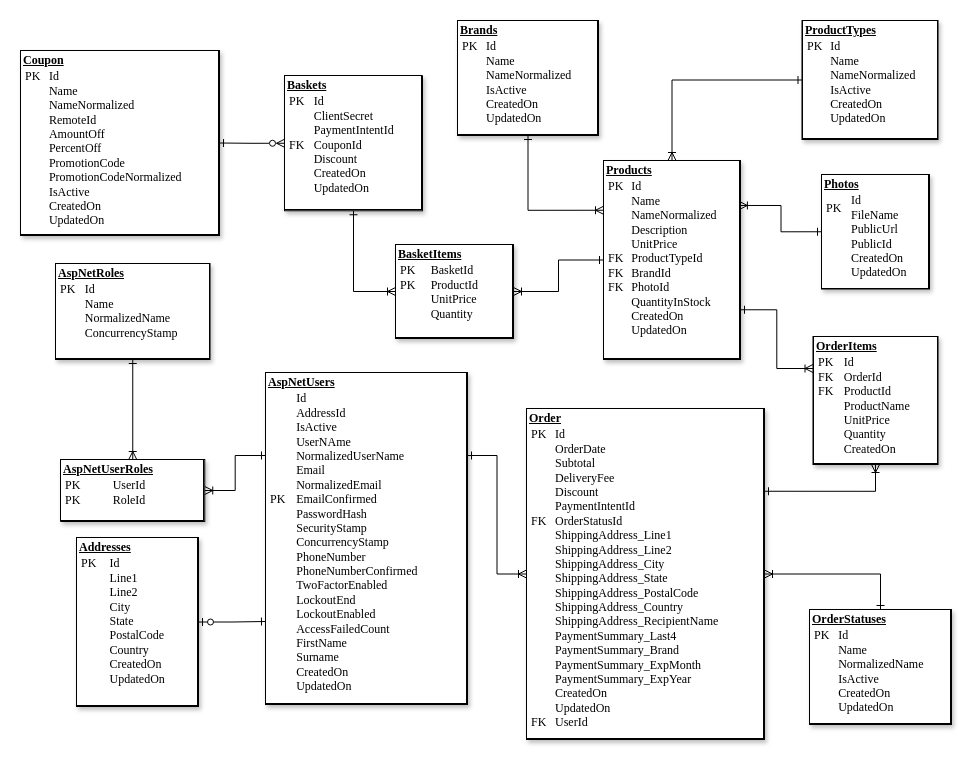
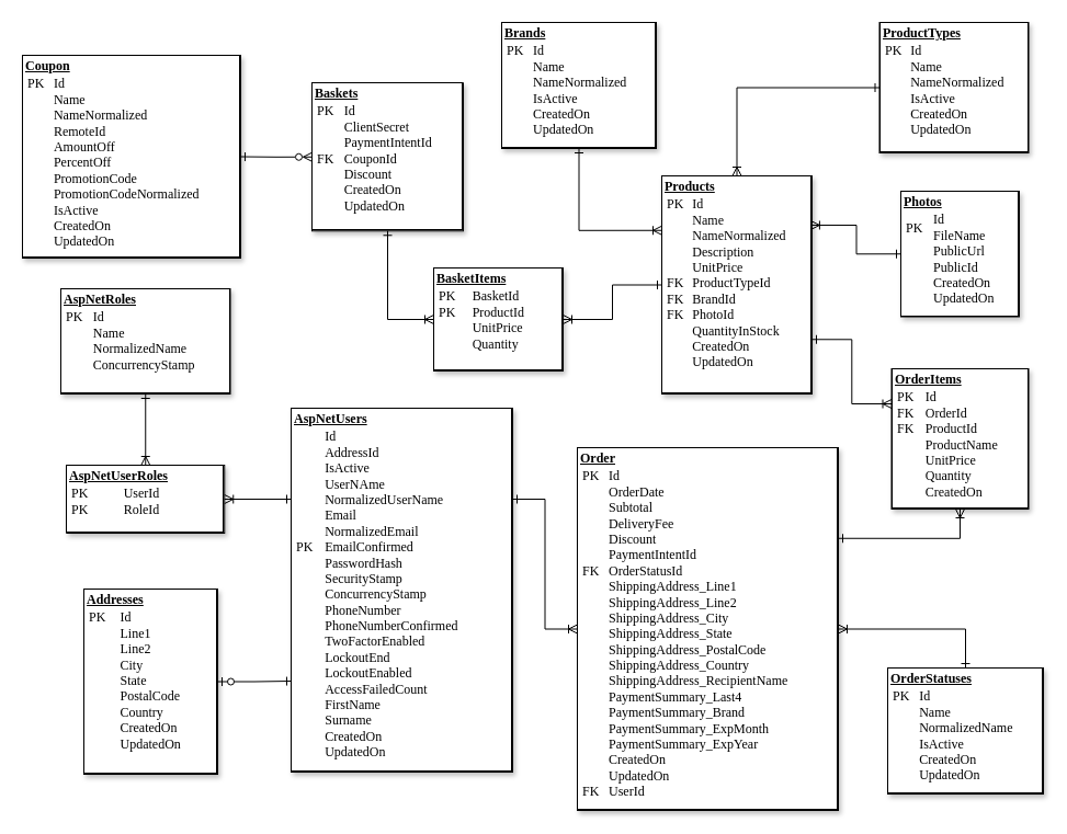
  <mxCell id="0" />
  <mxCell id="1" parent="0" />
  <mxCell id="2" value="&lt;div style=&quot;box-sizing: border-box; width: 100%; background-image: initial; background-position: initial; background-size: initial; background-repeat: initial; background-attachment: initial; background-origin: initial; background-clip: initial; padding: 2px;&quot;&gt;&lt;b&gt;&lt;u&gt;Baskets&lt;/u&gt;&lt;/b&gt;&lt;table style=&quot;font-size: 1em; width: 100%;&quot; cellpadding=&quot;2&quot; cellspacing=&quot;0&quot;&gt;&lt;tbody&gt;&lt;tr&gt;&lt;td&gt;PK&lt;br&gt;&lt;br&gt;&lt;br&gt;FK&lt;br&gt;&lt;br&gt;&lt;br&gt;&lt;br&gt;&lt;/td&gt;&lt;td&gt;Id&lt;br&gt;ClientSecret&lt;br&gt;PaymentIntentId&lt;br&gt;CouponId&lt;br&gt;Discount&lt;br&gt;CreatedOn&lt;br&gt;UpdatedOn&lt;br&gt;&lt;/td&gt;&lt;/tr&gt;&lt;/tbody&gt;&lt;/table&gt;&lt;/div&gt;" style="verticalAlign=top;align=left;overflow=fill;html=1;rounded=0;shadow=1;comic=0;labelBackgroundColor=default;strokeWidth=1;fontFamily=Verdana;fontSize=12;labelBorderColor=default;" parent="1" vertex="1"><mxGeometry x="284" y="75.25" width="138" height="135" as="geometry" /></mxCell>
  <mxCell id="3" style="edgeStyle=orthogonalEdgeStyle;rounded=0;orthogonalLoop=1;jettySize=auto;html=1;startArrow=ERoneToMany;startFill=0;endArrow=ERone;endFill=0;exitX=0;exitY=0.5;exitDx=0;exitDy=0;" parent="1" source="4" target="2" edge="1"><mxGeometry relative="1" as="geometry" /></mxCell>
  <mxCell id="4" value="&lt;div style=&quot;box-sizing: border-box; width: 100%; background-image: initial; background-position: initial; background-size: initial; background-repeat: initial; background-attachment: initial; background-origin: initial; background-clip: initial; padding: 2px;&quot;&gt;&lt;b&gt;&lt;u&gt;BasketItems&lt;/u&gt;&lt;/b&gt;&lt;table style=&quot;font-size: 1em; width: 100%;&quot; cellpadding=&quot;2&quot; cellspacing=&quot;0&quot;&gt;&lt;tbody&gt;&lt;tr&gt;&lt;td&gt;PK&lt;br&gt;PK&lt;br&gt;&lt;br&gt;&lt;br&gt;&lt;br&gt;&lt;/td&gt;&lt;td&gt;BasketId&lt;br&gt;ProductId&lt;br&gt;UnitPrice&lt;br&gt;Quantity&lt;br&gt;&lt;br&gt;&lt;/td&gt;&lt;/tr&gt;&lt;/tbody&gt;&lt;/table&gt;&lt;/div&gt;" style="verticalAlign=top;align=left;overflow=fill;html=1;rounded=0;shadow=1;comic=0;labelBackgroundColor=default;strokeWidth=1;fontFamily=Verdana;fontSize=12;labelBorderColor=default;" parent="1" vertex="1"><mxGeometry x="395" y="244" width="118" height="94" as="geometry" /></mxCell>
  <mxCell id="5" value="&lt;div style=&quot;box-sizing: border-box; width: 100%; background-image: initial; background-position: initial; background-size: initial; background-repeat: initial; background-attachment: initial; background-origin: initial; background-clip: initial; padding: 2px;&quot;&gt;&lt;b&gt;&lt;u&gt;Brands&lt;/u&gt;&lt;/b&gt;&lt;table style=&quot;font-size: 1em; width: 100%;&quot; cellpadding=&quot;2&quot; cellspacing=&quot;0&quot;&gt;&lt;tbody&gt;&lt;tr&gt;&lt;td&gt;PK&lt;br&gt;&lt;br&gt;&lt;br&gt;&lt;br&gt;&lt;br&gt;&lt;br&gt;&lt;/td&gt;&lt;td&gt;Id&lt;br&gt;Name&lt;br&gt;NameNormalized&lt;br&gt;IsActive&lt;br&gt;CreatedOn&lt;br&gt;UpdatedOn&lt;br&gt;&lt;/td&gt;&lt;/tr&gt;&lt;/tbody&gt;&lt;/table&gt;&lt;/div&gt;" style="verticalAlign=top;align=left;overflow=fill;html=1;rounded=0;shadow=1;comic=0;labelBackgroundColor=default;strokeWidth=1;fontFamily=Verdana;fontSize=12;labelBorderColor=default;" parent="1" vertex="1"><mxGeometry x="457" y="20" width="141" height="115" as="geometry" /></mxCell>
  <mxCell id="6" value="&lt;div style=&quot;box-sizing: border-box; width: 100%; background-image: initial; background-position: initial; background-size: initial; background-repeat: initial; background-attachment: initial; background-origin: initial; background-clip: initial; padding: 2px;&quot;&gt;&lt;b&gt;&lt;u&gt;ProductTypes&lt;/u&gt;&lt;/b&gt;&lt;table style=&quot;font-size: 1em; width: 100%;&quot; cellpadding=&quot;2&quot; cellspacing=&quot;0&quot;&gt;&lt;tbody&gt;&lt;tr&gt;&lt;td&gt;PK&lt;br&gt;&lt;br&gt;&lt;br&gt;&lt;br&gt;&lt;br&gt;&lt;br&gt;&lt;/td&gt;&lt;td&gt;Id&lt;br&gt;Name&lt;br&gt;NameNormalized&lt;br&gt;IsActive&lt;br&gt;CreatedOn&lt;br&gt;UpdatedOn&lt;br&gt;&lt;/td&gt;&lt;/tr&gt;&lt;/tbody&gt;&lt;/table&gt;&lt;/div&gt;" style="verticalAlign=top;align=left;overflow=fill;html=1;rounded=0;shadow=1;comic=0;labelBackgroundColor=default;strokeWidth=1;fontFamily=Verdana;fontSize=12;labelBorderColor=default;" parent="1" vertex="1"><mxGeometry x="801.5" y="20" width="136" height="119" as="geometry" /></mxCell>
  <mxCell id="7" value="&lt;div style=&quot;box-sizing: border-box; width: 100%; background-image: initial; background-position: initial; background-size: initial; background-repeat: initial; background-attachment: initial; background-origin: initial; background-clip: initial; padding: 2px;&quot;&gt;&lt;b&gt;&lt;u&gt;OrderStatuses&lt;/u&gt;&lt;/b&gt;&lt;table style=&quot;font-size: 1em; width: 100%;&quot; cellpadding=&quot;2&quot; cellspacing=&quot;0&quot;&gt;&lt;tbody&gt;&lt;tr&gt;&lt;td&gt;PK&lt;br&gt;&lt;br&gt;&lt;br&gt;&lt;br&gt;&lt;br&gt;&lt;br&gt;&lt;/td&gt;&lt;td&gt;Id&lt;br&gt;Name&lt;br&gt;NormalizedName&lt;br&gt;IsActive&lt;br&gt;CreatedOn&lt;br&gt;UpdatedOn&lt;br&gt;&lt;/td&gt;&lt;/tr&gt;&lt;/tbody&gt;&lt;/table&gt;&lt;/div&gt;" style="verticalAlign=top;align=left;overflow=fill;html=1;rounded=0;shadow=1;comic=0;labelBackgroundColor=default;strokeWidth=1;fontFamily=Verdana;fontSize=12;labelBorderColor=default;" parent="1" vertex="1"><mxGeometry x="809" y="609" width="142" height="115" as="geometry" /></mxCell>
  <mxCell id="8" value="&lt;div style=&quot;box-sizing: border-box; width: 100%; background-image: initial; background-position: initial; background-size: initial; background-repeat: initial; background-attachment: initial; background-origin: initial; background-clip: initial; padding: 2px;&quot;&gt;&lt;b&gt;&lt;u&gt;Products&lt;/u&gt;&lt;/b&gt;&lt;table style=&quot;font-size: 1em; width: 100%;&quot; cellpadding=&quot;2&quot; cellspacing=&quot;0&quot;&gt;&lt;tbody&gt;&lt;tr&gt;&lt;td&gt;PK&lt;br&gt;&lt;br&gt;&lt;br&gt;&lt;br&gt;&lt;br&gt;FK&lt;br&gt;FK&lt;br&gt;FK&lt;br&gt;&lt;br&gt;&lt;br&gt;&lt;br&gt;&lt;br&gt;&lt;/td&gt;&lt;td&gt;Id&lt;br&gt;Name&lt;br&gt;NameNormalized&lt;br&gt;Description&lt;br&gt;UnitPrice&lt;br&gt;ProductTypeId&lt;br&gt;BrandId&lt;br&gt;PhotoId&lt;br&gt;QuantityInStock&lt;br&gt;CreatedOn&lt;br&gt;UpdatedOn&lt;br&gt;&lt;br&gt;&lt;/td&gt;&lt;/tr&gt;&lt;/tbody&gt;&lt;/table&gt;&lt;/div&gt;" style="verticalAlign=top;align=left;overflow=fill;html=1;rounded=0;shadow=1;comic=0;labelBackgroundColor=default;strokeWidth=1;fontFamily=Verdana;fontSize=12;labelBorderColor=default;" parent="1" vertex="1"><mxGeometry x="603" y="160" width="137" height="199" as="geometry" /></mxCell>
  <mxCell id="9" value="&lt;div style=&quot;box-sizing: border-box; width: 100%; background-image: initial; background-position: initial; background-size: initial; background-repeat: initial; background-attachment: initial; background-origin: initial; background-clip: initial; padding: 2px;&quot;&gt;&lt;b&gt;&lt;u&gt;Photos&lt;/u&gt;&lt;/b&gt;&lt;table style=&quot;font-size: 1em; width: 100%;&quot; cellpadding=&quot;2&quot; cellspacing=&quot;0&quot;&gt;&lt;tbody&gt;&lt;tr&gt;&lt;td&gt;PK&lt;br&gt;&lt;br&gt;&lt;br&gt;&lt;br&gt;&lt;br&gt;&lt;br&gt;&lt;/td&gt;&lt;td&gt;Id&lt;br&gt;FileName&lt;br&gt;PublicUrl&lt;br&gt;PublicId&lt;br&gt;CreatedOn&lt;br&gt;UpdatedOn&lt;br&gt;&lt;br&gt;&lt;/td&gt;&lt;/tr&gt;&lt;/tbody&gt;&lt;/table&gt;&lt;/div&gt;" style="verticalAlign=top;align=left;overflow=fill;html=1;rounded=0;shadow=1;comic=0;labelBackgroundColor=default;strokeWidth=1;fontFamily=Verdana;fontSize=12;labelBorderColor=default;" parent="1" vertex="1"><mxGeometry x="821" y="174" width="108" height="114.5" as="geometry" /></mxCell>
  <mxCell id="10" style="edgeStyle=orthogonalEdgeStyle;rounded=0;orthogonalLoop=1;jettySize=auto;html=1;startArrow=ERoneToMany;startFill=0;endArrow=ERone;endFill=0;entryX=0.5;entryY=1;entryDx=0;entryDy=0;exitX=0;exitY=0.25;exitDx=0;exitDy=0;" parent="1" source="8" target="5" edge="1"><mxGeometry relative="1" as="geometry"><mxPoint x="698" y="359.51" as="sourcePoint" /><mxPoint x="593" y="249.51" as="targetPoint" /></mxGeometry></mxCell>
  <mxCell id="11" style="edgeStyle=orthogonalEdgeStyle;rounded=0;orthogonalLoop=1;jettySize=auto;html=1;startArrow=ERoneToMany;startFill=0;endArrow=ERone;endFill=0;entryX=0;entryY=0.5;entryDx=0;entryDy=0;exitX=0.5;exitY=0;exitDx=0;exitDy=0;" parent="1" source="8" target="6" edge="1"><mxGeometry relative="1" as="geometry"><mxPoint x="957" y="341" as="sourcePoint" /><mxPoint x="852" y="231" as="targetPoint" /></mxGeometry></mxCell>
  <mxCell id="12" style="edgeStyle=orthogonalEdgeStyle;rounded=0;orthogonalLoop=1;jettySize=auto;html=1;startArrow=ERoneToMany;startFill=0;endArrow=ERone;endFill=0;entryX=0;entryY=0.5;entryDx=0;entryDy=0;exitX=0.992;exitY=0.226;exitDx=0;exitDy=0;exitPerimeter=0;" parent="1" source="8" target="9" edge="1"><mxGeometry relative="1" as="geometry"><mxPoint x="1000" y="503.51" as="sourcePoint" /><mxPoint x="895" y="393.51" as="targetPoint" /></mxGeometry></mxCell>
  <mxCell id="13" style="edgeStyle=orthogonalEdgeStyle;rounded=0;orthogonalLoop=1;jettySize=auto;html=1;startArrow=ERoneToMany;startFill=0;endArrow=ERone;endFill=0;entryX=0;entryY=0.5;entryDx=0;entryDy=0;exitX=1;exitY=0.5;exitDx=0;exitDy=0;" parent="1" source="4" target="8" edge="1"><mxGeometry relative="1" as="geometry"><mxPoint x="708" y="451" as="sourcePoint" /><mxPoint x="633" y="349" as="targetPoint" /></mxGeometry></mxCell>
  <mxCell id="14" value="&lt;div style=&quot;box-sizing: border-box; width: 100%; background-image: initial; background-position: initial; background-size: initial; background-repeat: initial; background-attachment: initial; background-origin: initial; background-clip: initial; padding: 2px;&quot;&gt;&lt;b&gt;&lt;u&gt;Order&lt;/u&gt;&lt;/b&gt;&lt;table style=&quot;font-size: 1em; width: 100%;&quot; cellpadding=&quot;2&quot; cellspacing=&quot;0&quot;&gt;&lt;tbody&gt;&lt;tr&gt;&lt;td&gt;PK&lt;br&gt;&lt;br&gt;&lt;br&gt;&lt;br&gt;&lt;br&gt;&lt;br&gt;FK&lt;br&gt;&lt;br&gt;&lt;br&gt;&lt;br&gt;&lt;br&gt;&lt;br&gt;&lt;br&gt;&lt;br&gt;&lt;br&gt;&lt;br&gt;&lt;br&gt;&lt;br&gt;&lt;br&gt;&lt;br&gt;FK&lt;br&gt;&lt;br&gt;&lt;br&gt;&lt;/td&gt;&lt;td&gt;Id&lt;br&gt;OrderDate&lt;br&gt;Subtotal&lt;br&gt;DeliveryFee&lt;br&gt;Discount&lt;br&gt;PaymentIntentId&lt;br&gt;OrderStatusId&lt;br&gt;ShippingAddress_Line1&lt;br&gt;ShippingAddress_Line2&lt;br&gt;ShippingAddress_City&lt;br&gt;ShippingAddress_State&lt;br&gt;ShippingAddress_PostalCode&lt;br&gt;ShippingAddress_Country&lt;br&gt;ShippingAddress_RecipientName&lt;br&gt;PaymentSummary_Last4&lt;br&gt;PaymentSummary_Brand&lt;br&gt;PaymentSummary_ExpMonth&lt;br&gt;PaymentSummary_ExpYear&lt;br&gt;CreatedOn&lt;br&gt;UpdatedOn&lt;br&gt;UserId&lt;br&gt;&lt;br&gt;&lt;br&gt;&lt;/td&gt;&lt;/tr&gt;&lt;/tbody&gt;&lt;/table&gt;&lt;/div&gt;" style="verticalAlign=top;align=left;overflow=fill;html=1;rounded=0;shadow=1;comic=0;labelBackgroundColor=default;strokeWidth=1;fontFamily=Verdana;fontSize=12;labelBorderColor=default;" parent="1" vertex="1"><mxGeometry x="526" y="408" width="238" height="331" as="geometry" /></mxCell>
  <mxCell id="15" value="&lt;div style=&quot;box-sizing: border-box; width: 100%; background-image: initial; background-position: initial; background-size: initial; background-repeat: initial; background-attachment: initial; background-origin: initial; background-clip: initial; padding: 2px;&quot;&gt;&lt;b&gt;&lt;u&gt;Coupon&lt;/u&gt;&lt;/b&gt;&lt;table style=&quot;font-size: 1em; width: 100%;&quot; cellpadding=&quot;2&quot; cellspacing=&quot;0&quot;&gt;&lt;tbody&gt;&lt;tr&gt;&lt;td&gt;PK&lt;br&gt;&lt;br&gt;&lt;br&gt;&lt;br&gt;&lt;br&gt;&lt;br&gt;&lt;br&gt;&lt;br&gt;&lt;br&gt;&lt;br&gt;&lt;br&gt;&lt;/td&gt;&lt;td&gt;Id&lt;br&gt;Name&lt;br&gt;NameNormalized&lt;br&gt;RemoteId&lt;br&gt;AmountOff&lt;br&gt;PercentOff&lt;br&gt;PromotionCode&lt;br&gt;PromotionCodeNormalized&lt;br&gt;IsActive&lt;br&gt;CreatedOn&lt;br&gt;UpdatedOn&lt;br&gt;&lt;/td&gt;&lt;/tr&gt;&lt;/tbody&gt;&lt;/table&gt;&lt;/div&gt;" style="verticalAlign=top;align=left;overflow=fill;html=1;rounded=0;shadow=1;comic=0;labelBackgroundColor=default;strokeWidth=1;fontFamily=Verdana;fontSize=12;labelBorderColor=default;" parent="1" vertex="1"><mxGeometry x="20" y="50" width="199" height="185" as="geometry" /></mxCell>
  <mxCell id="16" style="edgeStyle=orthogonalEdgeStyle;rounded=0;orthogonalLoop=1;jettySize=auto;html=1;startArrow=ERzeroToMany;startFill=0;endArrow=ERone;endFill=0;entryX=1;entryY=0.5;entryDx=0;entryDy=0;exitX=0;exitY=0.5;exitDx=0;exitDy=0;" parent="1" source="2" target="15" edge="1"><mxGeometry relative="1" as="geometry"><mxPoint x="299" y="360" as="sourcePoint" /><mxPoint x="215" y="242" as="targetPoint" /></mxGeometry></mxCell>
  <mxCell id="17" value="&lt;div style=&quot;box-sizing: border-box; width: 100%; background-image: initial; background-position: initial; background-size: initial; background-repeat: initial; background-attachment: initial; background-origin: initial; background-clip: initial; padding: 2px;&quot;&gt;&lt;b&gt;&lt;u&gt;OrderItems&lt;/u&gt;&lt;/b&gt;&lt;table style=&quot;font-size: 1em; width: 100%;&quot; cellpadding=&quot;2&quot; cellspacing=&quot;0&quot;&gt;&lt;tbody&gt;&lt;tr&gt;&lt;td&gt;PK&lt;br&gt;FK&lt;br&gt;FK&lt;br&gt;&lt;br&gt;&lt;br&gt;&lt;br&gt;&lt;br&gt;&lt;/td&gt;&lt;td&gt;Id&lt;br&gt;OrderId&lt;br&gt;ProductId&lt;br&gt;ProductName&lt;br style=&quot;border-color: var(--border-color);&quot;&gt;UnitPrice&lt;br style=&quot;border-color: var(--border-color);&quot;&gt;Quantity&lt;br style=&quot;border-color: var(--border-color);&quot;&gt;CreatedOn&lt;br&gt;&lt;/td&gt;&lt;/tr&gt;&lt;/tbody&gt;&lt;/table&gt;&lt;/div&gt;" style="verticalAlign=top;align=left;overflow=fill;html=1;rounded=0;shadow=1;comic=0;labelBackgroundColor=default;strokeWidth=1;fontFamily=Verdana;fontSize=12;labelBorderColor=default;" parent="1" vertex="1"><mxGeometry x="812.5" y="336" width="125" height="128" as="geometry" /></mxCell>
  <mxCell id="18" value="&lt;div style=&quot;box-sizing: border-box; width: 100%; background-image: initial; background-position: initial; background-size: initial; background-repeat: initial; background-attachment: initial; background-origin: initial; background-clip: initial; padding: 2px;&quot;&gt;&lt;b&gt;&lt;u&gt;AspNetUsers&lt;/u&gt;&lt;/b&gt;&lt;table style=&quot;font-size: 1em; width: 100%;&quot; cellpadding=&quot;2&quot; cellspacing=&quot;0&quot;&gt;&lt;tbody&gt;&lt;tr&gt;&lt;td&gt;PK&lt;br&gt;&lt;br&gt;&lt;br&gt;&lt;br&gt;&lt;br&gt;&lt;br&gt;&lt;br&gt;&lt;/td&gt;&lt;td&gt;Id&lt;br&gt;AddressId&lt;br&gt;IsActive&lt;br&gt;UserNAme&lt;br&gt;NormalizedUserName&lt;br&gt;Email&lt;br&gt;NormalizedEmail&lt;br&gt;EmailConfirmed&lt;br&gt;PasswordHash&lt;br&gt;SecurityStamp&lt;br&gt;ConcurrencyStamp&lt;br&gt;PhoneNumber&lt;br&gt;PhoneNumberConfirmed&lt;br&gt;TwoFactorEnabled&lt;br&gt;LockoutEnd&lt;br&gt;LockoutEnabled&lt;br&gt;AccessFailedCount&lt;br&gt;FirstName&lt;br&gt;Surname&lt;br&gt;CreatedOn&lt;br&gt;UpdatedOn&lt;br&gt;&lt;/td&gt;&lt;/tr&gt;&lt;/tbody&gt;&lt;/table&gt;&lt;/div&gt;" style="verticalAlign=top;align=left;overflow=fill;html=1;rounded=0;shadow=1;comic=0;labelBackgroundColor=default;strokeWidth=1;fontFamily=Verdana;fontSize=12;labelBorderColor=default;" parent="1" vertex="1"><mxGeometry x="265" y="372" width="202" height="332" as="geometry" /></mxCell>
  <mxCell id="19" value="&lt;div style=&quot;box-sizing: border-box; width: 100%; background-image: initial; background-position: initial; background-size: initial; background-repeat: initial; background-attachment: initial; background-origin: initial; background-clip: initial; padding: 2px;&quot;&gt;&lt;b&gt;&lt;u&gt;Addresses&lt;/u&gt;&lt;/b&gt;&lt;table style=&quot;font-size: 1em; width: 100%;&quot; cellpadding=&quot;2&quot; cellspacing=&quot;0&quot;&gt;&lt;tbody&gt;&lt;tr&gt;&lt;td&gt;PK&lt;br&gt;&lt;br&gt;&lt;br&gt;&lt;br&gt;&lt;br&gt;&lt;br&gt;&lt;br&gt;&lt;br&gt;&lt;br&gt;&lt;/td&gt;&lt;td&gt;Id&lt;br&gt;Line1&lt;br&gt;Line2&lt;br&gt;City&lt;br&gt;State&lt;br&gt;PostalCode&lt;br&gt;Country&lt;br&gt;CreatedOn&lt;br&gt;UpdatedOn&lt;br&gt;&lt;/td&gt;&lt;/tr&gt;&lt;/tbody&gt;&lt;/table&gt;&lt;/div&gt;" style="verticalAlign=top;align=left;overflow=fill;html=1;rounded=0;shadow=1;comic=0;labelBackgroundColor=default;strokeWidth=1;fontFamily=Verdana;fontSize=12;labelBorderColor=default;" parent="1" vertex="1"><mxGeometry x="76" y="537" width="122" height="169" as="geometry" /></mxCell>
  <mxCell id="20" value="&lt;div style=&quot;box-sizing: border-box; width: 100%; background-image: initial; background-position: initial; background-size: initial; background-repeat: initial; background-attachment: initial; background-origin: initial; background-clip: initial; padding: 2px;&quot;&gt;&lt;b&gt;&lt;u&gt;AspNetRoles&lt;/u&gt;&lt;/b&gt;&lt;table style=&quot;font-size: 1em; width: 100%;&quot; cellpadding=&quot;2&quot; cellspacing=&quot;0&quot;&gt;&lt;tbody&gt;&lt;tr&gt;&lt;td&gt;PK&lt;br&gt;&lt;br&gt;&lt;br&gt;&lt;br&gt;&lt;br&gt;&lt;/td&gt;&lt;td&gt;Id&lt;br&gt;Name&lt;br&gt;NormalizedName&lt;br&gt;ConcurrencyStamp&lt;br&gt;&lt;br&gt;&lt;/td&gt;&lt;/tr&gt;&lt;/tbody&gt;&lt;/table&gt;&lt;/div&gt;" style="verticalAlign=top;align=left;overflow=fill;html=1;rounded=0;shadow=1;comic=0;labelBackgroundColor=default;strokeWidth=1;fontFamily=Verdana;fontSize=12;labelBorderColor=default;" vertex="1" parent="1"><mxGeometry x="55" y="263" width="154.5" height="96" as="geometry" /></mxCell>
- <mxCell id="21" value="&lt;div style=&quot;box-sizing: border-box; width: 100%; background-image: initial; background-position: initial; background-size: initial; background-repeat: initial; background-attachment: initial; background-origin: initial; background-clip: initial; padding: 2px;&quot;&gt;&lt;b&gt;&lt;u&gt;AspNetUserRoles&lt;/u&gt;&lt;/b&gt;&lt;table style=&quot;font-size: 1em; width: 100%;&quot; cellpadding=&quot;2&quot; cellspacing=&quot;0&quot;&gt;&lt;tbody&gt;&lt;tr&gt;&lt;td&gt;PK&lt;br&gt;PK&lt;br&gt;&lt;br&gt;&lt;/td&gt;&lt;td&gt;UserId&lt;br&gt;RoleId&lt;br&gt;&lt;br&gt;&lt;/td&gt;&lt;/tr&gt;&lt;/tbody&gt;&lt;/table&gt;&lt;/div&gt;" style="verticalAlign=top;align=left;overflow=fill;html=1;rounded=0;shadow=1;comic=0;labelBackgroundColor=default;strokeWidth=1;fontFamily=Verdana;fontSize=12;labelBorderColor=default;" vertex="1" parent="1"><mxGeometry x="60.25" y="459" width="144" height="62" as="geometry" /></mxCell>
+ <mxCell id="21" value="&lt;div style=&quot;box-sizing: border-box; width: 100%; background-image: initial; background-position: initial; background-size: initial; background-repeat: initial; background-attachment: initial; background-origin: initial; background-clip: initial; padding: 2px;&quot;&gt;&lt;b&gt;&lt;u&gt;AspNetUserRoles&lt;/u&gt;&lt;/b&gt;&lt;table style=&quot;font-size: 1em; width: 100%;&quot; cellpadding=&quot;2&quot; cellspacing=&quot;0&quot;&gt;&lt;tbody&gt;&lt;tr&gt;&lt;td&gt;PK&lt;br&gt;PK&lt;br&gt;&lt;br&gt;&lt;/td&gt;&lt;td&gt;UserId&lt;br&gt;RoleId&lt;br&gt;&lt;br&gt;&lt;/td&gt;&lt;/tr&gt;&lt;/tbody&gt;&lt;/table&gt;&lt;/div&gt;" style="verticalAlign=top;align=left;overflow=fill;html=1;rounded=0;shadow=1;comic=0;labelBackgroundColor=default;strokeWidth=1;fontFamily=Verdana;fontSize=12;labelBorderColor=default;" vertex="1" parent="1"><mxGeometry x="60.25" y="424" width="144" height="62" as="geometry" /></mxCell>
  <mxCell id="22" style="edgeStyle=orthogonalEdgeStyle;rounded=0;orthogonalLoop=1;jettySize=auto;html=1;startArrow=ERoneToMany;startFill=0;endArrow=ERone;endFill=0;entryX=1;entryY=0.75;entryDx=0;entryDy=0;exitX=0;exitY=0.25;exitDx=0;exitDy=0;" edge="1" parent="1" source="17" target="8"><mxGeometry relative="1" as="geometry"><mxPoint x="738" y="278" as="sourcePoint" /><mxPoint x="825" y="278" as="targetPoint" /></mxGeometry></mxCell>
  <mxCell id="23" style="edgeStyle=orthogonalEdgeStyle;rounded=0;orthogonalLoop=1;jettySize=auto;html=1;startArrow=ERoneToMany;startFill=0;endArrow=ERone;endFill=0;entryX=1;entryY=0.25;entryDx=0;entryDy=0;exitX=0.5;exitY=1;exitDx=0;exitDy=0;" edge="1" parent="1" source="17" target="14"><mxGeometry relative="1" as="geometry"><mxPoint x="838" y="409" as="sourcePoint" /><mxPoint x="738" y="327" as="targetPoint" /></mxGeometry></mxCell>
  <mxCell id="24" style="edgeStyle=orthogonalEdgeStyle;rounded=0;orthogonalLoop=1;jettySize=auto;html=1;startArrow=ERoneToMany;startFill=0;endArrow=ERone;endFill=0;entryX=0.5;entryY=0;entryDx=0;entryDy=0;" edge="1" parent="1" source="14" target="7"><mxGeometry relative="1" as="geometry"><mxPoint x="885" y="489" as="sourcePoint" /><mxPoint x="775" y="526" as="targetPoint" /></mxGeometry></mxCell>
  <mxCell id="25" style="edgeStyle=orthogonalEdgeStyle;rounded=0;orthogonalLoop=1;jettySize=auto;html=1;startArrow=ERoneToMany;startFill=0;endArrow=ERone;endFill=0;entryX=1;entryY=0.25;entryDx=0;entryDy=0;exitX=0;exitY=0.5;exitDx=0;exitDy=0;" edge="1" parent="1" source="14" target="18"><mxGeometry relative="1" as="geometry"><mxPoint x="506" y="402" as="sourcePoint" /><mxPoint x="603" y="381" as="targetPoint" /></mxGeometry></mxCell>
  <mxCell id="26" style="edgeStyle=orthogonalEdgeStyle;rounded=0;orthogonalLoop=1;jettySize=auto;html=1;startArrow=ERzeroToOne;startFill=0;endArrow=ERone;endFill=0;entryX=0;entryY=0.75;entryDx=0;entryDy=0;exitX=1;exitY=0.5;exitDx=0;exitDy=0;" edge="1" parent="1" source="19" target="18"><mxGeometry relative="1" as="geometry"><mxPoint x="219" y="328" as="sourcePoint" /><mxPoint x="316" y="307" as="targetPoint" /></mxGeometry></mxCell>
  <mxCell id="27" style="edgeStyle=orthogonalEdgeStyle;rounded=0;orthogonalLoop=1;jettySize=auto;html=1;startArrow=ERoneToMany;startFill=0;endArrow=ERone;endFill=0;entryX=0;entryY=0.25;entryDx=0;entryDy=0;exitX=1;exitY=0.5;exitDx=0;exitDy=0;" edge="1" parent="1" source="21" target="18"><mxGeometry relative="1" as="geometry"><mxPoint x="537" y="526" as="sourcePoint" /><mxPoint x="477" y="465" as="targetPoint" /></mxGeometry></mxCell>
  <mxCell id="28" style="edgeStyle=orthogonalEdgeStyle;rounded=0;orthogonalLoop=1;jettySize=auto;html=1;startArrow=ERoneToMany;startFill=0;endArrow=ERone;endFill=0;exitX=0.5;exitY=0;exitDx=0;exitDy=0;entryX=0.5;entryY=1;entryDx=0;entryDy=0;" edge="1" parent="1" source="21" target="20"><mxGeometry relative="1" as="geometry"><mxPoint x="209" y="548" as="sourcePoint" /><mxPoint x="184" y="339" as="targetPoint" /></mxGeometry></mxCell>
